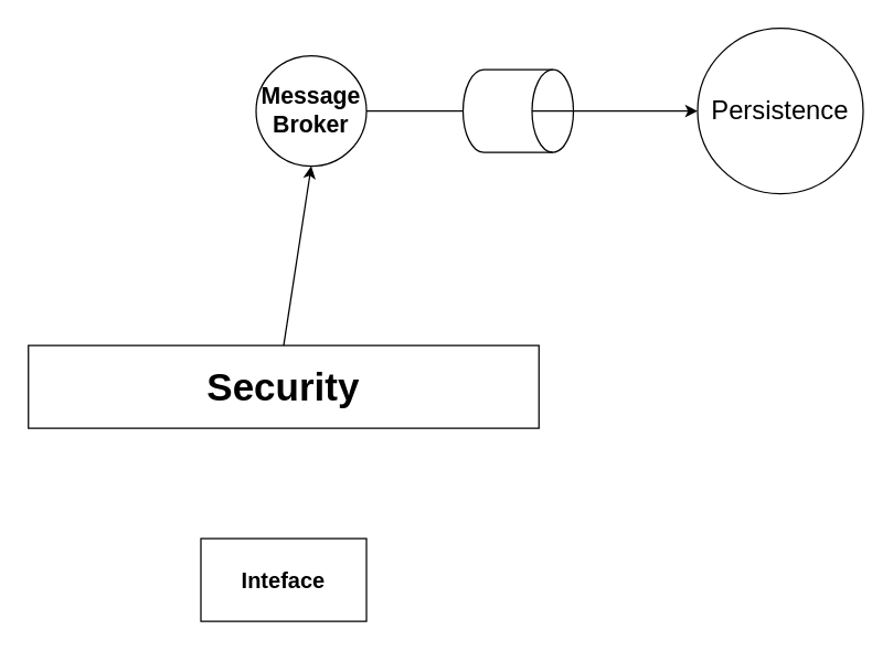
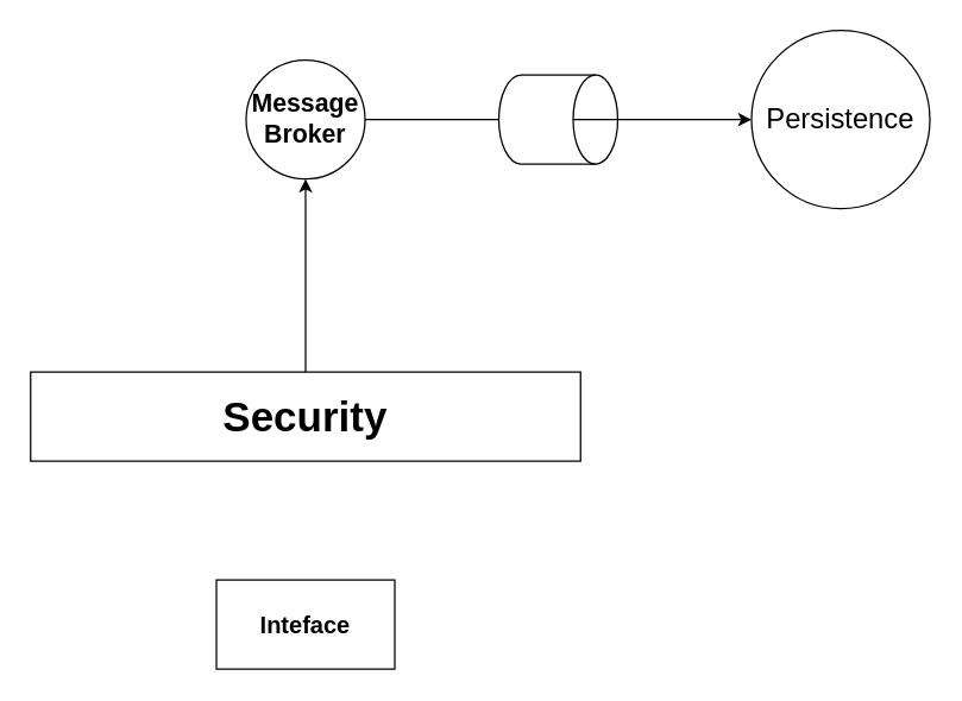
  <mxCell id="0" />
  <mxCell id="1" parent="0" />
  <mxCell id="2" value="&lt;font style=&quot;font-size: 19px;&quot;&gt;Persistence&lt;/font&gt;" style="ellipse;whiteSpace=wrap;html=1;aspect=fixed;" vertex="1" parent="1"><mxGeometry x="505" y="20" width="120" height="120" as="geometry" /></mxCell>
- <mxCell id="3" value="&lt;div style=&quot;font-size: 17px;&quot;&gt;&lt;b&gt;&lt;font style=&quot;font-size: 17px;&quot;&gt;Message&lt;/font&gt;&lt;/b&gt;&lt;/div&gt;&lt;div style=&quot;font-size: 17px;&quot;&gt;&lt;b&gt;&lt;font style=&quot;font-size: 17px;&quot;&gt;Broker&lt;font style=&quot;font-size: 17px;&quot;&gt;&lt;br&gt;&lt;/font&gt;&lt;/font&gt;&lt;/b&gt;&lt;/div&gt;" style="ellipse;whiteSpace=wrap;html=1;aspect=fixed;" vertex="1" parent="1"><mxGeometry x="185" y="40" width="80" height="80" as="geometry" /></mxCell>
+ <mxCell id="3" value="&lt;div style=&quot;font-size: 17px;&quot;&gt;&lt;b&gt;&lt;font style=&quot;font-size: 17px;&quot;&gt;Message&lt;/font&gt;&lt;/b&gt;&lt;/div&gt;&lt;div style=&quot;font-size: 17px;&quot;&gt;&lt;b&gt;&lt;font style=&quot;font-size: 17px;&quot;&gt;Broker&lt;font style=&quot;font-size: 17px;&quot;&gt;&lt;br&gt;&lt;/font&gt;&lt;/font&gt;&lt;/b&gt;&lt;/div&gt;" style="ellipse;whiteSpace=wrap;html=1;aspect=fixed;" vertex="1" parent="1"><mxGeometry x="165" y="40" width="80" height="80" as="geometry" /></mxCell>
  <mxCell id="4" value="" style="shape=cylinder3;whiteSpace=wrap;html=1;boundedLbl=1;backgroundOutline=1;size=15;rotation=90;" vertex="1" parent="1"><mxGeometry x="345" y="40" width="60" height="80" as="geometry" /></mxCell>
  <mxCell id="5" value="" style="endArrow=classic;html=1;rounded=0;entryX=0;entryY=0.5;entryDx=0;entryDy=0;" edge="1" parent="1" target="2"><mxGeometry width="50" height="50" relative="1" as="geometry"><mxPoint x="385" y="80" as="sourcePoint" /><mxPoint x="345" y="260" as="targetPoint" /></mxGeometry></mxCell>
  <mxCell id="6" value="" style="endArrow=none;html=1;rounded=0;entryX=0.5;entryY=1;entryDx=0;entryDy=0;entryPerimeter=0;exitX=1;exitY=0.5;exitDx=0;exitDy=0;" edge="1" parent="1" source="3" target="4"><mxGeometry width="50" height="50" relative="1" as="geometry"><mxPoint x="295" y="310" as="sourcePoint" /><mxPoint x="345" y="260" as="targetPoint" /></mxGeometry></mxCell>
  <mxCell id="7" value="&lt;font style=&quot;font-size: 16px;&quot;&gt;&lt;b&gt;Inteface&lt;/b&gt;&lt;/font&gt;" style="rounded=0;whiteSpace=wrap;html=1;" vertex="1" parent="1"><mxGeometry x="145" y="390" width="120" height="60" as="geometry" /></mxCell>
  <mxCell id="8" value="&lt;font style=&quot;font-size: 28px;&quot;&gt;&lt;b&gt;Security &lt;/b&gt;&lt;br&gt;&lt;/font&gt;" style="rounded=0;whiteSpace=wrap;html=1;" vertex="1" parent="1"><mxGeometry x="20" y="250" width="370" height="60" as="geometry" /></mxCell>
  <mxCell id="9" value="" style="endArrow=classic;html=1;rounded=0;entryX=0.5;entryY=1;entryDx=0;entryDy=0;exitX=0.5;exitY=0;exitDx=0;exitDy=0;" edge="1" parent="1" source="8" target="3"><mxGeometry width="50" height="50" relative="1" as="geometry"><mxPoint x="295" y="310" as="sourcePoint" /><mxPoint x="345" y="260" as="targetPoint" /></mxGeometry></mxCell>
